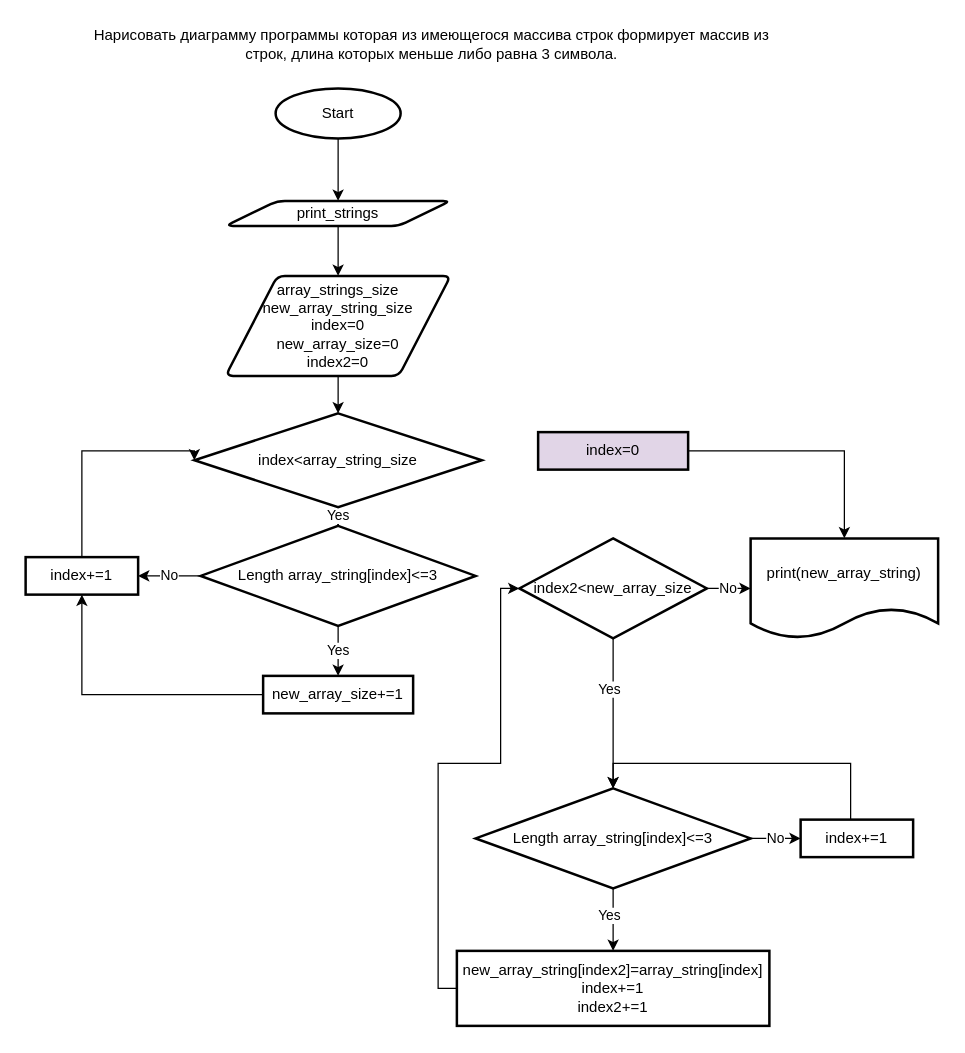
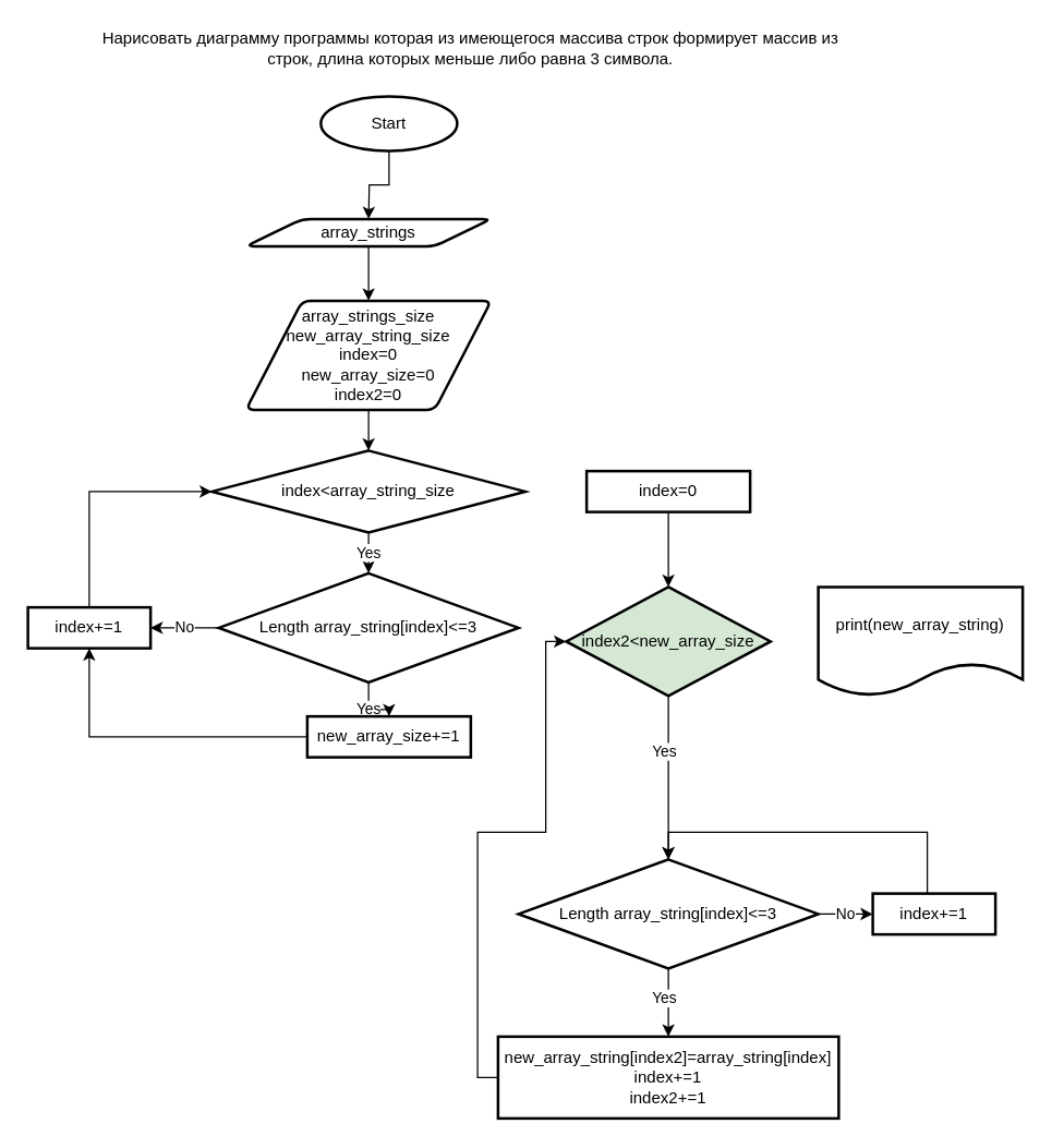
  <mxCell id="0" />
  <mxCell id="1" parent="0" />
  <mxCell id="2" value="" style="edgeStyle=orthogonalEdgeStyle;rounded=0;orthogonalLoop=1;jettySize=auto;html=1;" parent="1" source="3" edge="1"><mxGeometry relative="1" as="geometry"><mxPoint x="270" y="160" as="targetPoint" /></mxGeometry></mxCell>
- <mxCell id="3" value="Start" style="strokeWidth=2;html=1;shape=mxgraph.flowchart.start_1;whiteSpace=wrap;" parent="1" vertex="1"><mxGeometry x="220" y="70" width="100" height="40" as="geometry" /></mxCell>
+ <mxCell id="3" value="Start" style="strokeWidth=2;html=1;shape=mxgraph.flowchart.start_1;whiteSpace=wrap;" parent="1" vertex="1"><mxGeometry x="235" y="70" width="100" height="40" as="geometry" /></mxCell>
  <mxCell id="4" value="" style="edgeStyle=orthogonalEdgeStyle;rounded=0;orthogonalLoop=1;jettySize=auto;html=1;" parent="1" source="5" target="10" edge="1"><mxGeometry relative="1" as="geometry" /></mxCell>
- <mxCell id="5" value="print_strings" style="shape=parallelogram;html=1;strokeWidth=2;perimeter=parallelogramPerimeter;whiteSpace=wrap;rounded=1;arcSize=12;size=0.23;" parent="1" vertex="1"><mxGeometry x="180" y="160" width="180" height="20" as="geometry" /></mxCell>
+ <mxCell id="5" value="array_strings" style="shape=parallelogram;html=1;strokeWidth=2;perimeter=parallelogramPerimeter;whiteSpace=wrap;rounded=1;arcSize=12;size=0.23;" parent="1" vertex="1"><mxGeometry x="180" y="160" width="180" height="20" as="geometry" /></mxCell>
  <mxCell id="6" value="Yes" style="edgeStyle=orthogonalEdgeStyle;rounded=0;orthogonalLoop=1;jettySize=auto;html=1;" parent="1" source="7" target="13" edge="1"><mxGeometry relative="1" as="geometry" /></mxCell>
- <mxCell id="7" value="index&amp;lt;array_string_size" style="strokeWidth=2;html=1;shape=mxgraph.flowchart.decision;whiteSpace=wrap;" parent="1" vertex="1"><mxGeometry x="155" y="330" width="230" height="75" as="geometry" /></mxCell>
+ <mxCell id="7" value="index&amp;lt;array_string_size" style="strokeWidth=2;html=1;shape=mxgraph.flowchart.decision;whiteSpace=wrap;" parent="1" vertex="1"><mxGeometry x="155" y="330" width="230" height="60" as="geometry" /></mxCell>
  <mxCell id="8" value="Нарисовать диаграмму программы которая из имеющегося массива строк формирует массив из строк, длина которых меньше либо равна 3 символа." style="text;html=1;strokeColor=none;fillColor=none;align=center;verticalAlign=middle;whiteSpace=wrap;rounded=0;" parent="1" vertex="1"><mxGeometry x="60" y="20" width="570" height="30" as="geometry" /></mxCell>
  <mxCell id="9" value="" style="edgeStyle=orthogonalEdgeStyle;rounded=0;orthogonalLoop=1;jettySize=auto;html=1;" parent="1" source="10" target="7" edge="1"><mxGeometry relative="1" as="geometry" /></mxCell>
  <mxCell id="10" value="array_strings_size&lt;br&gt;new_array_string_size&lt;br&gt;index=0&lt;br&gt;new_array_size=0&lt;br&gt;index2=0" style="shape=parallelogram;html=1;strokeWidth=2;perimeter=parallelogramPerimeter;whiteSpace=wrap;rounded=1;arcSize=12;size=0.23;" parent="1" vertex="1"><mxGeometry x="180" y="220" width="180" height="80" as="geometry" /></mxCell>
  <mxCell id="11" value="Yes" style="edgeStyle=orthogonalEdgeStyle;rounded=0;orthogonalLoop=1;jettySize=auto;html=1;" parent="1" source="13" target="15" edge="1"><mxGeometry relative="1" as="geometry" /></mxCell>
  <mxCell id="12" value="No" style="edgeStyle=orthogonalEdgeStyle;rounded=0;orthogonalLoop=1;jettySize=auto;html=1;" parent="1" source="13" target="17" edge="1"><mxGeometry relative="1" as="geometry" /></mxCell>
  <mxCell id="13" value="Length array_string[index]&amp;lt;=3" style="rhombus;whiteSpace=wrap;html=1;strokeWidth=2;" parent="1" vertex="1"><mxGeometry x="160" y="420" width="220" height="80" as="geometry" /></mxCell>
  <mxCell id="14" style="edgeStyle=orthogonalEdgeStyle;rounded=0;orthogonalLoop=1;jettySize=auto;html=1;entryX=0.5;entryY=1;entryDx=0;entryDy=0;" parent="1" source="15" target="17" edge="1"><mxGeometry relative="1" as="geometry"><mxPoint x="70" y="535" as="targetPoint" /></mxGeometry></mxCell>
- <mxCell id="15" value="new_array_size+=1" style="whiteSpace=wrap;html=1;strokeWidth=2;" parent="1" vertex="1"><mxGeometry x="210" y="540" width="120" height="30" as="geometry" /></mxCell>
+ <mxCell id="15" value="new_array_size+=1" style="whiteSpace=wrap;html=1;strokeWidth=2;" parent="1" vertex="1"><mxGeometry x="225" y="525" width="120" height="30" as="geometry" /></mxCell>
  <mxCell id="16" style="edgeStyle=orthogonalEdgeStyle;rounded=0;orthogonalLoop=1;jettySize=auto;html=1;entryX=0;entryY=0.5;entryDx=0;entryDy=0;entryPerimeter=0;" parent="1" source="17" target="7" edge="1"><mxGeometry relative="1" as="geometry"><Array as="points"><mxPoint x="65" y="360" /></Array></mxGeometry></mxCell>
  <mxCell id="17" value="index+=1" style="whiteSpace=wrap;html=1;strokeWidth=2;" parent="1" vertex="1"><mxGeometry x="20" y="445" width="90" height="30" as="geometry" /></mxCell>
- <mxCell id="18" value="" style="edgeStyle=orthogonalEdgeStyle;rounded=0;orthogonalLoop=1;jettySize=auto;html=1;" parent="1" source="19" target="32" edge="1"><mxGeometry relative="1" as="geometry" /></mxCell>
- <mxCell id="19" value="index=0" style="whiteSpace=wrap;html=1;strokeWidth=2;fillColor=#e1d5e7;" parent="1" vertex="1"><mxGeometry x="430" y="345" width="120" height="30" as="geometry" /></mxCell>
+ <mxCell id="18" value="" style="edgeStyle=orthogonalEdgeStyle;rounded=0;orthogonalLoop=1;jettySize=auto;html=1;" parent="1" source="19" target="23" edge="1"><mxGeometry relative="1" as="geometry" /></mxCell>
+ <mxCell id="19" value="index=0" style="whiteSpace=wrap;html=1;strokeWidth=2;" parent="1" vertex="1"><mxGeometry x="430" y="345" width="120" height="30" as="geometry" /></mxCell>
  <mxCell id="20" style="edgeStyle=orthogonalEdgeStyle;rounded=0;orthogonalLoop=1;jettySize=auto;html=1;entryX=0.5;entryY=0;entryDx=0;entryDy=0;entryPerimeter=0;" edge="1" parent="1" source="23"><mxGeometry relative="1" as="geometry"><mxPoint x="490" y="630" as="targetPoint" /></mxGeometry></mxCell>
  <mxCell id="21" value="Yes" style="edgeLabel;html=1;align=center;verticalAlign=middle;resizable=0;points=[];" vertex="1" connectable="0" parent="20"><mxGeometry x="-0.339" y="-4" relative="1" as="geometry"><mxPoint as="offset" /></mxGeometry></mxCell>
- <mxCell id="22" value="No" style="edgeStyle=orthogonalEdgeStyle;rounded=0;orthogonalLoop=1;jettySize=auto;html=1;" edge="1" parent="1" source="23" target="32"><mxGeometry relative="1" as="geometry" /></mxCell>
- <mxCell id="23" value="index2&amp;lt;new_array_size" style="rhombus;whiteSpace=wrap;html=1;strokeWidth=2;" parent="1" vertex="1"><mxGeometry x="415" y="430" width="150" height="80" as="geometry" /></mxCell>
+ <mxCell id="23" value="index2&amp;lt;new_array_size" style="rhombus;whiteSpace=wrap;html=1;strokeWidth=2;fillColor=#d5e8d4;" parent="1" vertex="1"><mxGeometry x="415" y="430" width="150" height="80" as="geometry" /></mxCell>
  <mxCell id="24" value="No" style="edgeStyle=orthogonalEdgeStyle;rounded=0;orthogonalLoop=1;jettySize=auto;html=1;" parent="1" source="27" target="29" edge="1"><mxGeometry relative="1" as="geometry" /></mxCell>
  <mxCell id="25" value="" style="edgeStyle=orthogonalEdgeStyle;rounded=0;orthogonalLoop=1;jettySize=auto;html=1;" edge="1" parent="1" source="27" target="31"><mxGeometry relative="1" as="geometry" /></mxCell>
  <mxCell id="26" value="Yes" style="edgeLabel;html=1;align=center;verticalAlign=middle;resizable=0;points=[];" vertex="1" connectable="0" parent="25"><mxGeometry x="-0.179" y="-4" relative="1" as="geometry"><mxPoint as="offset" /></mxGeometry></mxCell>
  <mxCell id="27" value="Length array_string[index]&amp;lt;=3" style="rhombus;whiteSpace=wrap;html=1;strokeWidth=2;" parent="1" vertex="1"><mxGeometry x="380" y="630" width="220" height="80" as="geometry" /></mxCell>
  <mxCell id="28" style="edgeStyle=orthogonalEdgeStyle;rounded=0;orthogonalLoop=1;jettySize=auto;html=1;entryX=0.5;entryY=0;entryDx=0;entryDy=0;" edge="1" parent="1" source="29" target="27"><mxGeometry relative="1" as="geometry"><Array as="points"><mxPoint x="680" y="610" /><mxPoint x="490" y="610" /></Array></mxGeometry></mxCell>
  <mxCell id="29" value="index+=1" style="whiteSpace=wrap;html=1;strokeWidth=2;" parent="1" vertex="1"><mxGeometry x="640" y="655" width="90" height="30" as="geometry" /></mxCell>
  <mxCell id="30" style="edgeStyle=orthogonalEdgeStyle;rounded=0;orthogonalLoop=1;jettySize=auto;html=1;entryX=0;entryY=0.5;entryDx=0;entryDy=0;" edge="1" parent="1" source="31" target="23"><mxGeometry relative="1" as="geometry"><Array as="points"><mxPoint x="350" y="790" /><mxPoint x="350" y="610" /><mxPoint x="400" y="610" /><mxPoint x="400" y="470" /></Array></mxGeometry></mxCell>
  <mxCell id="31" value="new_array_string[index2]=array_string[index]&lt;br&gt;index+=1&lt;br&gt;index2+=1" style="whiteSpace=wrap;html=1;strokeWidth=2;" vertex="1" parent="1"><mxGeometry x="365" y="760" width="250" height="60" as="geometry" /></mxCell>
  <mxCell id="32" value="print(new_array_string)" style="shape=document;whiteSpace=wrap;html=1;boundedLbl=1;strokeWidth=2;" vertex="1" parent="1"><mxGeometry x="600" y="430" width="150" height="80" as="geometry" /></mxCell>
